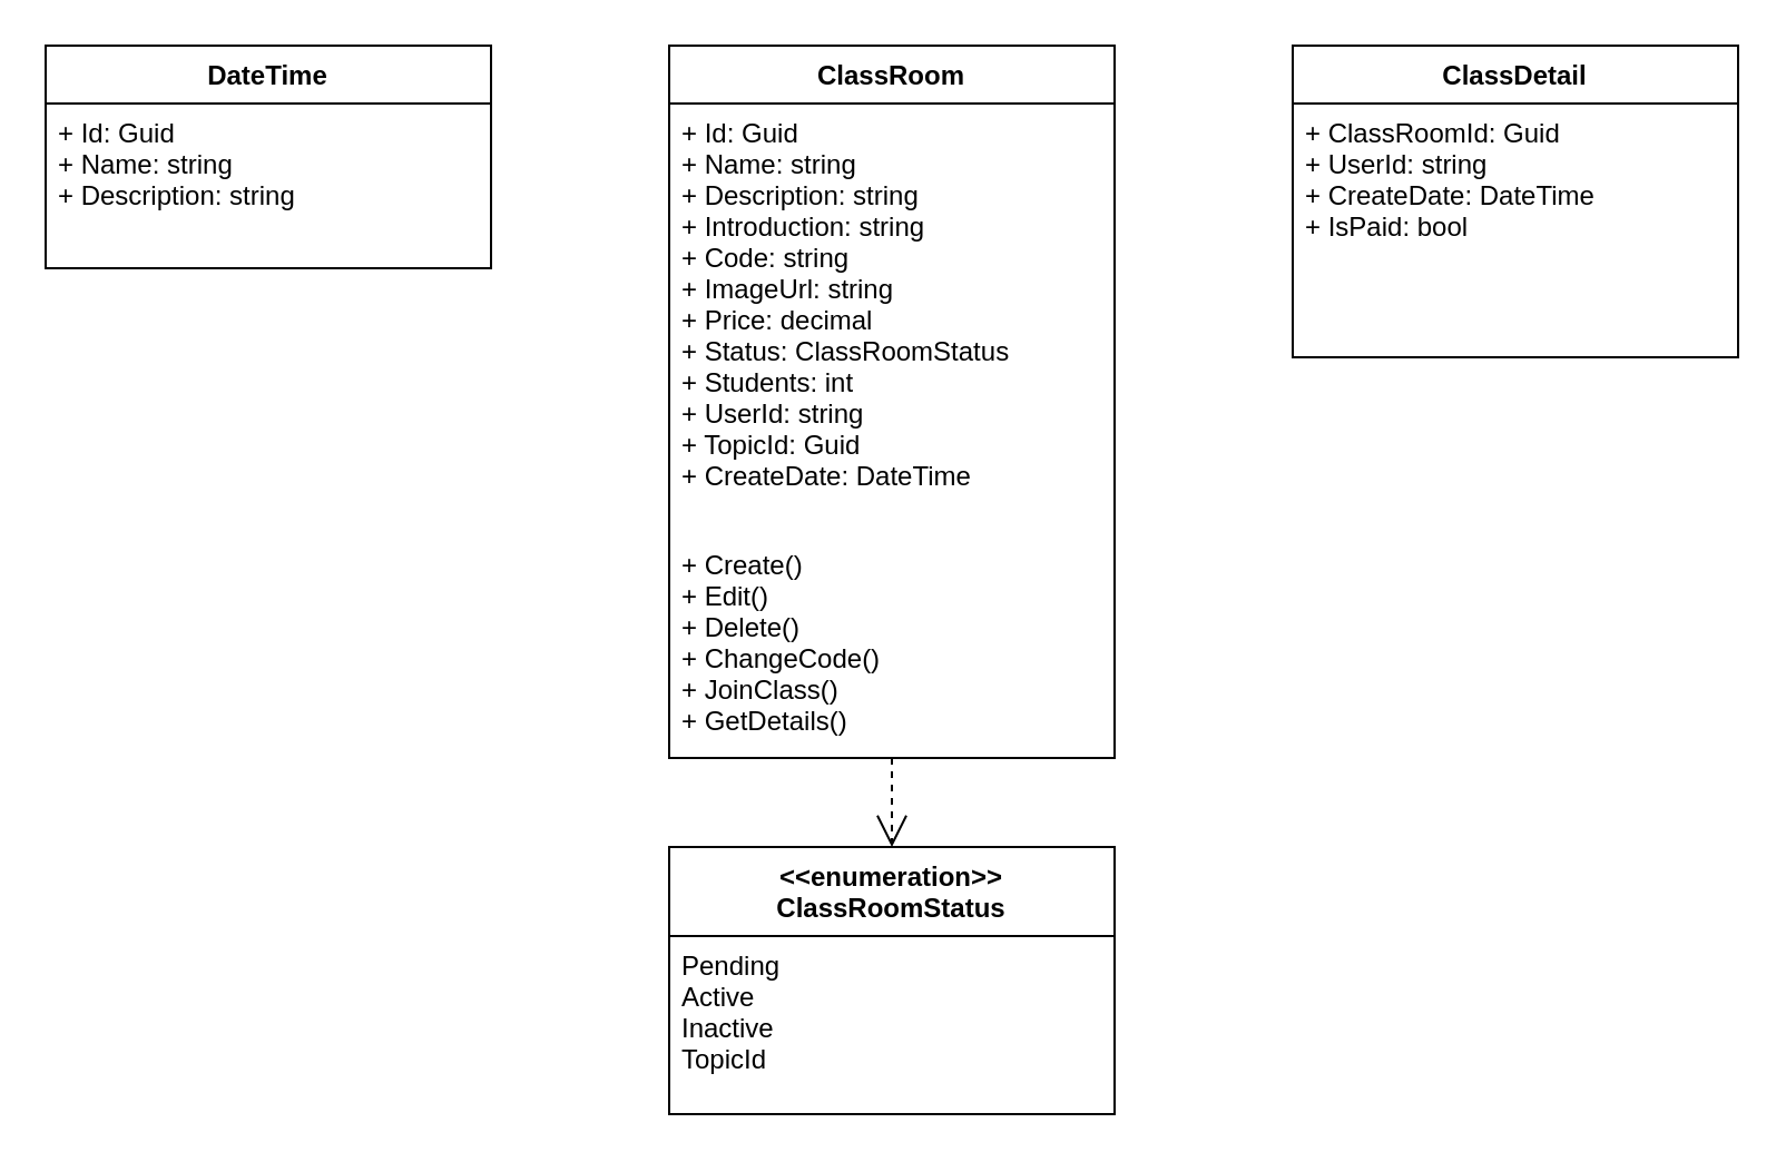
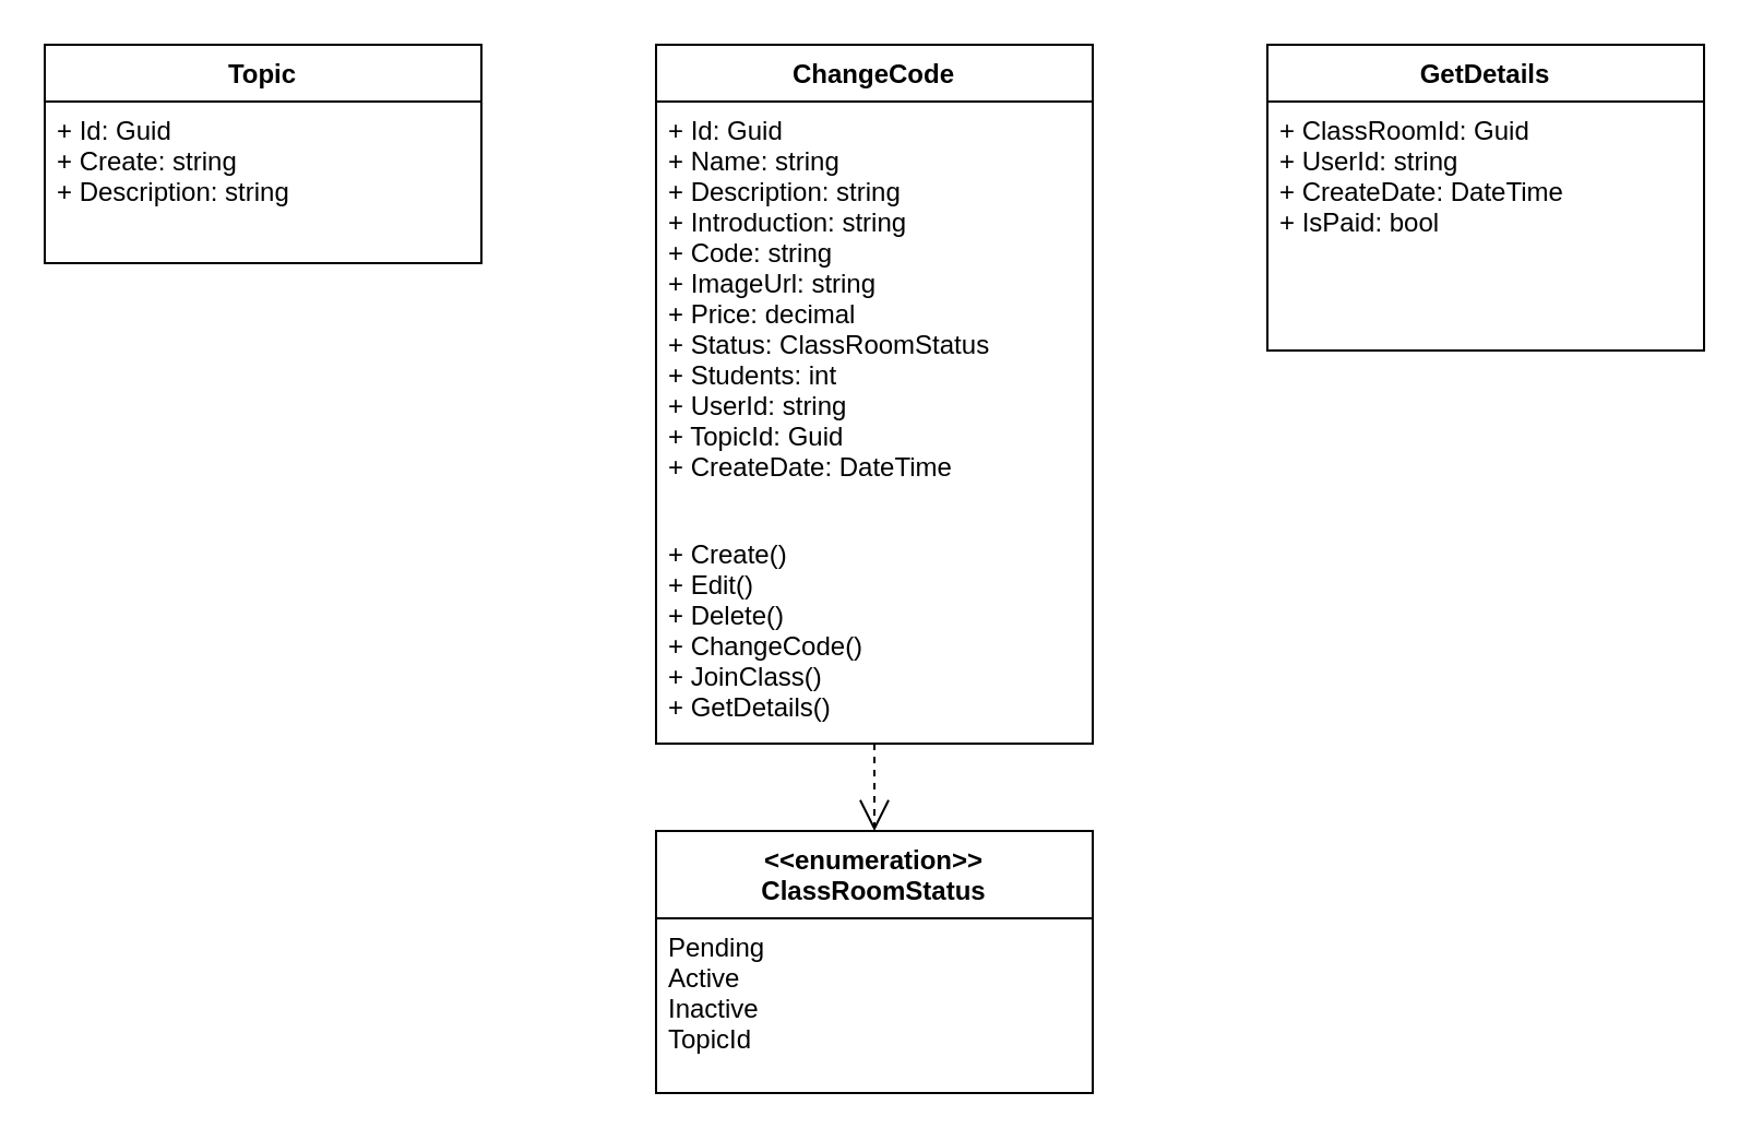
  <mxCell id="0" />
  <mxCell id="1" parent="0" />
- <mxCell id="2" value="ClassRoom" style="swimlane;fontStyle=1;align=center;verticalAlign=top;childLayout=stackLayout;horizontal=1;startSize=26;horizontalStack=0;resizeParent=1;resizeParentMax=0;resizeLast=0;collapsible=1;marginBottom=0;" vertex="1" parent="1"><mxGeometry x="300" y="20" width="200" height="320" as="geometry" /></mxCell>
+ <mxCell id="2" value="ChangeCode" style="swimlane;fontStyle=1;align=center;verticalAlign=top;childLayout=stackLayout;horizontal=1;startSize=26;horizontalStack=0;resizeParent=1;resizeParentMax=0;resizeLast=0;collapsible=1;marginBottom=0;" vertex="1" parent="1"><mxGeometry x="300" y="20" width="200" height="320" as="geometry" /></mxCell>
  <mxCell id="3" value="+ Id: Guid&#10;+ Name: string&#10;+ Description: string&#10;+ Introduction: string&#10;+ Code: string&#10;+ ImageUrl: string&#10;+ Price: decimal&#10;+ Status: ClassRoomStatus&#10;+ Students: int&#10;+ UserId: string&#10;+ TopicId: Guid&#10;+ CreateDate: DateTime" style="text;strokeColor=none;fillColor=none;align=left;verticalAlign=top;spacingLeft=4;spacingRight=4;overflow=hidden;rotatable=0;points=[[0,0.5],[1,0.5]];portConstraint=eastwest;" vertex="1" parent="2"><mxGeometry y="26" width="200" height="194" as="geometry" /></mxCell>
  <mxCell id="4" value="+ Create()&#10;+ Edit()&#10;+ Delete()&#10;+ ChangeCode()&#10;+ JoinClass()&#10;+ GetDetails()" style="text;strokeColor=none;fillColor=none;align=left;verticalAlign=top;spacingLeft=4;spacingRight=4;overflow=hidden;rotatable=0;points=[[0,0.5],[1,0.5]];portConstraint=eastwest;" vertex="1" parent="2"><mxGeometry y="220" width="200" height="100" as="geometry" /></mxCell>
- <mxCell id="5" value="DateTime" style="swimlane;fontStyle=1;align=center;verticalAlign=top;childLayout=stackLayout;horizontal=1;startSize=26;horizontalStack=0;resizeParent=1;resizeParentMax=0;resizeLast=0;collapsible=1;marginBottom=0;" vertex="1" parent="1"><mxGeometry x="20" y="20" width="200" height="100" as="geometry" /></mxCell>
- <mxCell id="6" value="+ Id: Guid&#10;+ Name: string&#10;+ Description: string" style="text;strokeColor=none;fillColor=none;align=left;verticalAlign=top;spacingLeft=4;spacingRight=4;overflow=hidden;rotatable=0;points=[[0,0.5],[1,0.5]];portConstraint=eastwest;" vertex="1" parent="5"><mxGeometry y="26" width="200" height="74" as="geometry" /></mxCell>
- <mxCell id="7" value="ClassDetail" style="swimlane;fontStyle=1;align=center;verticalAlign=top;childLayout=stackLayout;horizontal=1;startSize=26;horizontalStack=0;resizeParent=1;resizeParentMax=0;resizeLast=0;collapsible=1;marginBottom=0;" vertex="1" parent="1"><mxGeometry x="580" y="20" width="200" height="140" as="geometry" /></mxCell>
+ <mxCell id="5" value="Topic" style="swimlane;fontStyle=1;align=center;verticalAlign=top;childLayout=stackLayout;horizontal=1;startSize=26;horizontalStack=0;resizeParent=1;resizeParentMax=0;resizeLast=0;collapsible=1;marginBottom=0;" vertex="1" parent="1"><mxGeometry x="20" y="20" width="200" height="100" as="geometry" /></mxCell>
+ <mxCell id="6" value="+ Id: Guid&#10;+ Create: string&#10;+ Description: string" style="text;strokeColor=none;fillColor=none;align=left;verticalAlign=top;spacingLeft=4;spacingRight=4;overflow=hidden;rotatable=0;points=[[0,0.5],[1,0.5]];portConstraint=eastwest;" vertex="1" parent="5"><mxGeometry y="26" width="200" height="74" as="geometry" /></mxCell>
+ <mxCell id="7" value="GetDetails" style="swimlane;fontStyle=1;align=center;verticalAlign=top;childLayout=stackLayout;horizontal=1;startSize=26;horizontalStack=0;resizeParent=1;resizeParentMax=0;resizeLast=0;collapsible=1;marginBottom=0;" vertex="1" parent="1"><mxGeometry x="580" y="20" width="200" height="140" as="geometry" /></mxCell>
  <mxCell id="8" value="+ ClassRoomId: Guid&#10;+ UserId: string&#10;+ CreateDate: DateTime&#10;+ IsPaid: bool" style="text;strokeColor=none;fillColor=none;align=left;verticalAlign=top;spacingLeft=4;spacingRight=4;overflow=hidden;rotatable=0;points=[[0,0.5],[1,0.5]];portConstraint=eastwest;" vertex="1" parent="7"><mxGeometry y="26" width="200" height="114" as="geometry" /></mxCell>
  <mxCell id="9" value="&lt;&lt;enumeration&gt;&gt;&#10;ClassRoomStatus" style="swimlane;fontStyle=1;align=center;verticalAlign=top;childLayout=stackLayout;horizontal=1;startSize=40;horizontalStack=0;resizeParent=1;resizeParentMax=0;resizeLast=0;collapsible=1;marginBottom=0;" vertex="1" parent="1"><mxGeometry x="300" y="380" width="200" height="120" as="geometry" /></mxCell>
  <mxCell id="10" value="Pending&#10;Active&#10;Inactive&#10;TopicId" style="text;strokeColor=none;fillColor=none;align=left;verticalAlign=top;spacingLeft=4;spacingRight=4;overflow=hidden;rotatable=0;points=[[0,0.5],[1,0.5]];portConstraint=eastwest;" vertex="1" parent="9"><mxGeometry y="40" width="200" height="80" as="geometry" /></mxCell>
  <mxCell id="11" value="" style="endArrow=open;endFill=1;endSize=12;html=1;dashed=1;" edge="1" parent="1" source="2" target="9"><mxGeometry width="160" relative="1" as="geometry"><mxPoint x="400" y="340" as="sourcePoint" /><mxPoint x="400" y="380" as="targetPoint" /></mxGeometry></mxCell>
